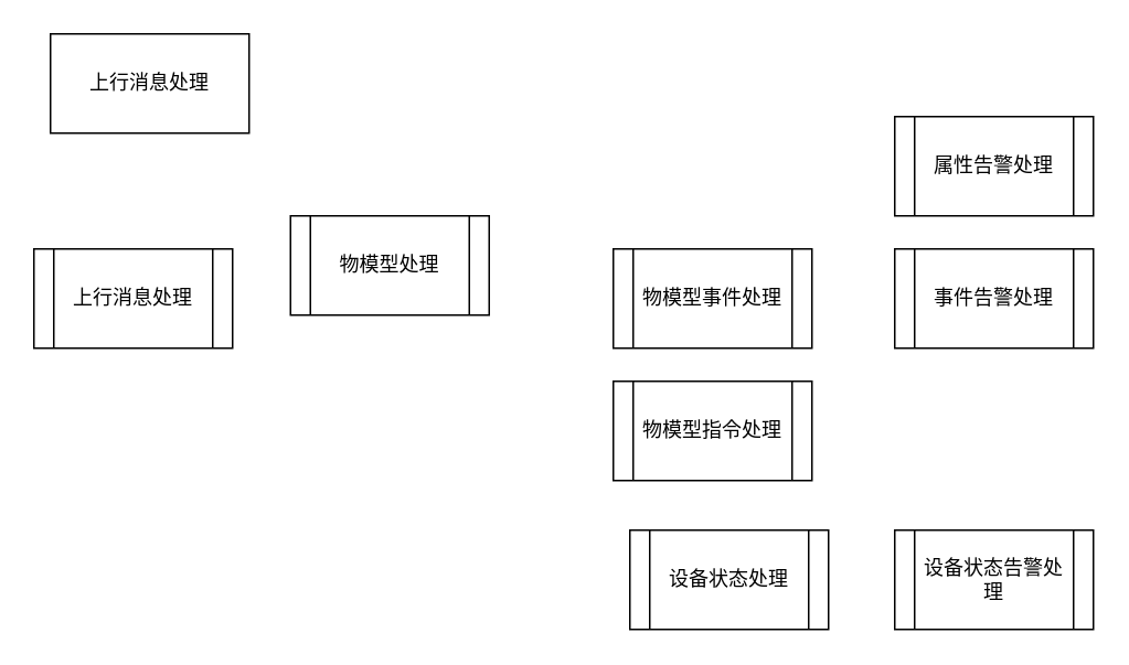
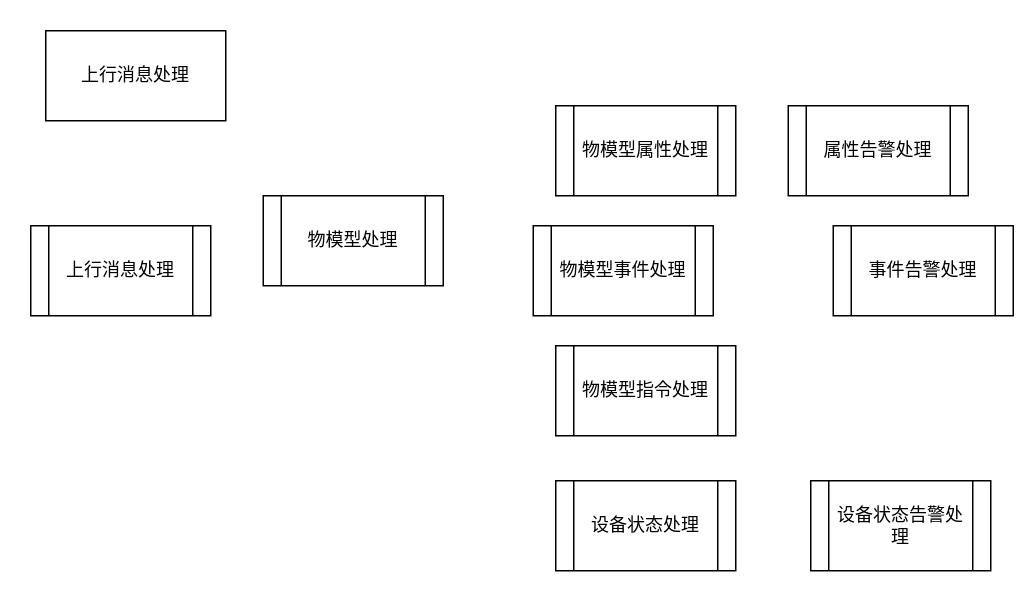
  <mxCell id="0" />
  <mxCell id="1" parent="0" />
  <mxCell id="2" value="上行消息处理" style="rounded=0;whiteSpace=wrap;html=1;" vertex="1" parent="1"><mxGeometry x="30" y="20" width="120" height="60" as="geometry" /></mxCell>
  <mxCell id="3" value="上行消息处理" style="shape=process;whiteSpace=wrap;html=1;backgroundOutline=1;" vertex="1" parent="1"><mxGeometry x="20" y="150" width="120" height="60" as="geometry" /></mxCell>
  <mxCell id="4" value="物模型处理" style="shape=process;whiteSpace=wrap;html=1;backgroundOutline=1;" vertex="1" parent="1"><mxGeometry x="175" y="130" width="120" height="60" as="geometry" /></mxCell>
- <mxCell id="6" value="物模型事件处理" style="shape=process;whiteSpace=wrap;html=1;backgroundOutline=1;" vertex="1" parent="1"><mxGeometry x="370" y="150" width="120" height="60" as="geometry" /></mxCell>
+ <mxCell id="5" value="物模型属性处理" style="shape=process;whiteSpace=wrap;html=1;backgroundOutline=1;" vertex="1" parent="1"><mxGeometry x="370" y="70" width="120" height="60" as="geometry" /></mxCell>
+ <mxCell id="6" value="物模型事件处理" style="shape=process;whiteSpace=wrap;html=1;backgroundOutline=1;" vertex="1" parent="1"><mxGeometry x="355" y="150" width="120" height="60" as="geometry" /></mxCell>
  <mxCell id="7" value="物模型指令处理" style="shape=process;whiteSpace=wrap;html=1;backgroundOutline=1;" vertex="1" parent="1"><mxGeometry x="370" y="230" width="120" height="60" as="geometry" /></mxCell>
- <mxCell id="8" value="属性告警处理" style="shape=process;whiteSpace=wrap;html=1;backgroundOutline=1;" vertex="1" parent="1"><mxGeometry x="540" y="70" width="120" height="60" as="geometry" /></mxCell>
- <mxCell id="9" value="事件告警处理" style="shape=process;whiteSpace=wrap;html=1;backgroundOutline=1;" vertex="1" parent="1"><mxGeometry x="540" y="150" width="120" height="60" as="geometry" /></mxCell>
- <mxCell id="10" value="设备状态处理" style="shape=process;whiteSpace=wrap;html=1;backgroundOutline=1;" vertex="1" parent="1"><mxGeometry x="380" y="320" width="120" height="60" as="geometry" /></mxCell>
+ <mxCell id="8" value="属性告警处理" style="shape=process;whiteSpace=wrap;html=1;backgroundOutline=1;" vertex="1" parent="1"><mxGeometry x="525" y="70" width="120" height="60" as="geometry" /></mxCell>
+ <mxCell id="9" value="事件告警处理" style="shape=process;whiteSpace=wrap;html=1;backgroundOutline=1;" vertex="1" parent="1"><mxGeometry x="555" y="150" width="120" height="60" as="geometry" /></mxCell>
+ <mxCell id="10" value="设备状态处理" style="shape=process;whiteSpace=wrap;html=1;backgroundOutline=1;" vertex="1" parent="1"><mxGeometry x="370" y="320" width="120" height="60" as="geometry" /></mxCell>
  <mxCell id="11" value="设备状态告警处理" style="shape=process;whiteSpace=wrap;html=1;backgroundOutline=1;" vertex="1" parent="1"><mxGeometry x="540" y="320" width="120" height="60" as="geometry" /></mxCell>
